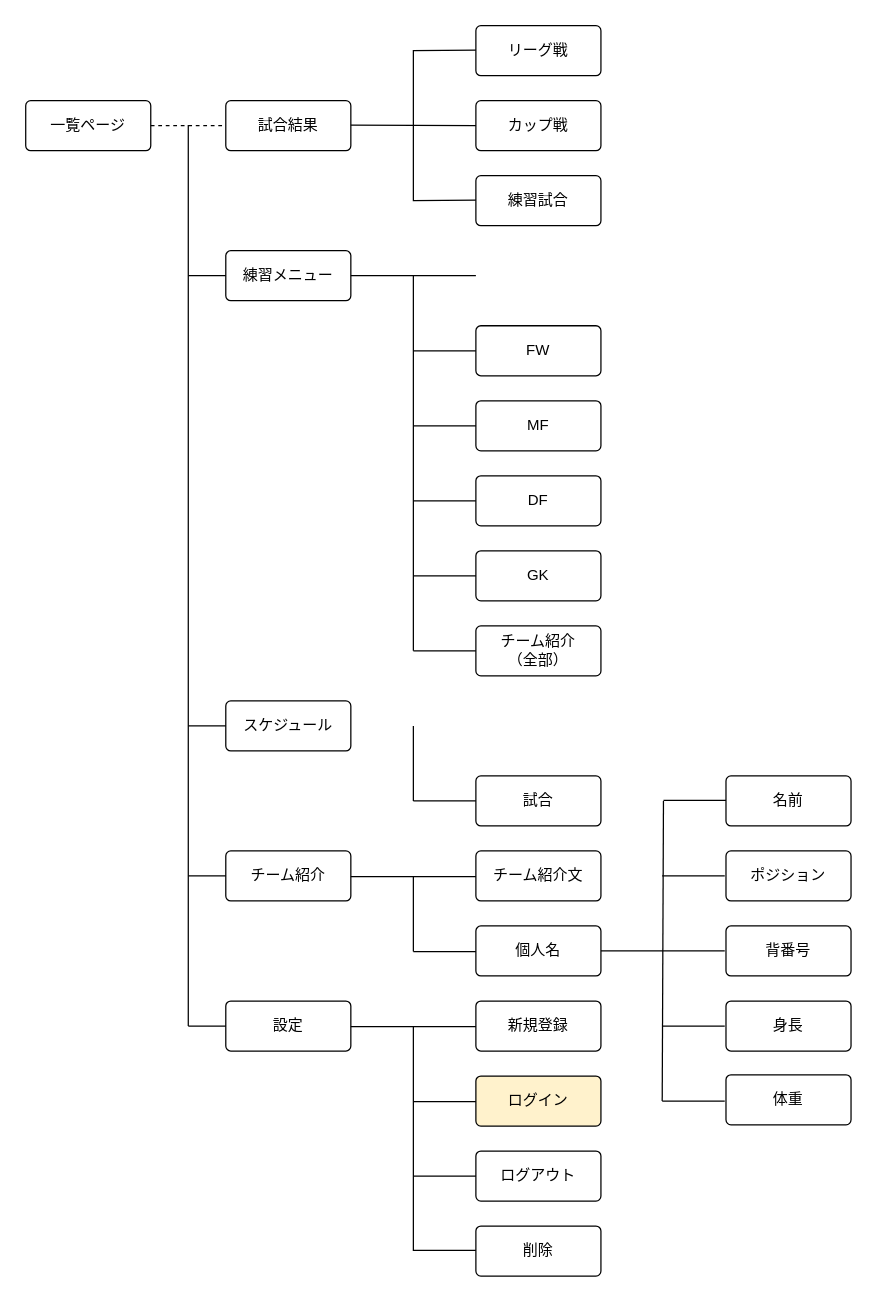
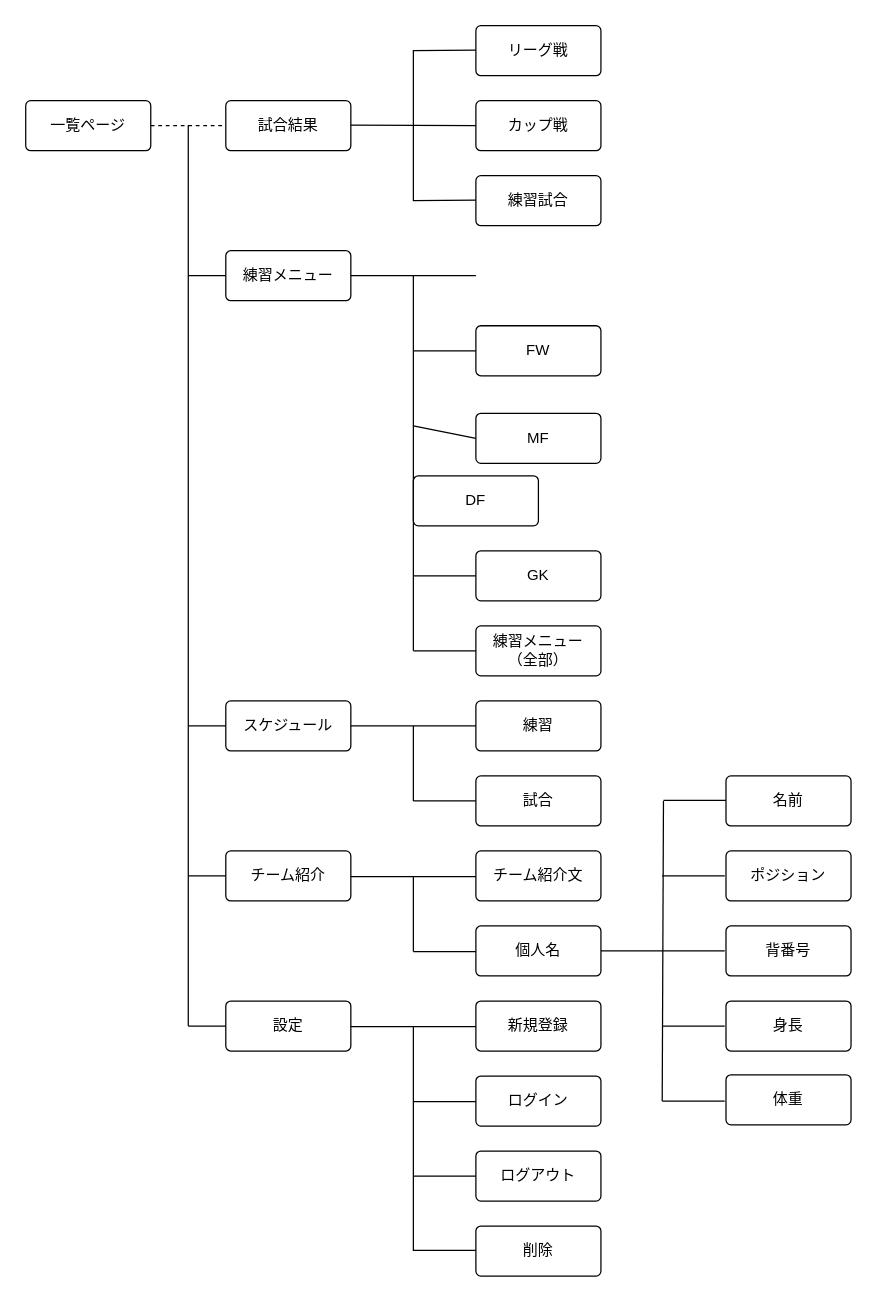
  <mxCell id="0" />
  <mxCell id="1" parent="0" />
  <mxCell id="2" value="一覧ページ" style="rounded=1;arcSize=10;whiteSpace=wrap;html=1;align=center;" vertex="1" parent="1"><mxGeometry x="20" y="80" width="100" height="40" as="geometry" /></mxCell>
  <mxCell id="3" value="試合結果" style="rounded=1;arcSize=10;whiteSpace=wrap;html=1;align=center;" vertex="1" parent="1"><mxGeometry x="180" y="80" width="100" height="40" as="geometry" /></mxCell>
  <mxCell id="4" value="練習メニュー" style="rounded=1;arcSize=10;whiteSpace=wrap;html=1;align=center;" vertex="1" parent="1"><mxGeometry x="180" y="200" width="100" height="40" as="geometry" /></mxCell>
  <mxCell id="5" value="設定" style="rounded=1;arcSize=10;whiteSpace=wrap;html=1;align=center;" vertex="1" parent="1"><mxGeometry x="180" y="800" width="100" height="40" as="geometry" /></mxCell>
  <mxCell id="6" value="チーム紹介" style="rounded=1;arcSize=10;whiteSpace=wrap;html=1;align=center;" vertex="1" parent="1"><mxGeometry x="180" y="680" width="100" height="40" as="geometry" /></mxCell>
  <mxCell id="7" value="スケジュール" style="rounded=1;arcSize=10;whiteSpace=wrap;html=1;align=center;" vertex="1" parent="1"><mxGeometry x="180" y="560" width="100" height="40" as="geometry" /></mxCell>
  <mxCell id="8" value="リーグ戦" style="rounded=1;arcSize=10;whiteSpace=wrap;html=1;align=center;" vertex="1" parent="1"><mxGeometry x="380" y="20" width="100" height="40" as="geometry" /></mxCell>
  <mxCell id="9" value="カップ戦" style="rounded=1;arcSize=10;whiteSpace=wrap;html=1;align=center;" vertex="1" parent="1"><mxGeometry x="380" y="80" width="100" height="40" as="geometry" /></mxCell>
  <mxCell id="10" value="練習試合" style="rounded=1;arcSize=10;whiteSpace=wrap;html=1;align=center;" vertex="1" parent="1"><mxGeometry x="380" y="140" width="100" height="40" as="geometry" /></mxCell>
  <mxCell id="11" value="FW" style="rounded=1;arcSize=10;whiteSpace=wrap;html=1;align=center;" vertex="1" parent="1"><mxGeometry x="380" y="260" width="100" height="40" as="geometry" /></mxCell>
- <mxCell id="12" value="チーム紹介&lt;br&gt;（全部）" style="rounded=1;arcSize=10;whiteSpace=wrap;html=1;align=center;" vertex="1" parent="1"><mxGeometry x="380" y="500" width="100" height="40" as="geometry" /></mxCell>
+ <mxCell id="12" value="練習メニュー&lt;br&gt;（全部）" style="rounded=1;arcSize=10;whiteSpace=wrap;html=1;align=center;" vertex="1" parent="1"><mxGeometry x="380" y="500" width="100" height="40" as="geometry" /></mxCell>
  <mxCell id="13" value="GK" style="rounded=1;arcSize=10;whiteSpace=wrap;html=1;align=center;" vertex="1" parent="1"><mxGeometry x="380" y="440" width="100" height="40" as="geometry" /></mxCell>
- <mxCell id="14" value="DF" style="rounded=1;arcSize=10;whiteSpace=wrap;html=1;align=center;" vertex="1" parent="1"><mxGeometry x="380" y="380" width="100" height="40" as="geometry" /></mxCell>
- <mxCell id="15" value="MF" style="rounded=1;arcSize=10;whiteSpace=wrap;html=1;align=center;" vertex="1" parent="1"><mxGeometry x="380" y="320" width="100" height="40" as="geometry" /></mxCell>
+ <mxCell id="14" value="DF" style="rounded=1;arcSize=10;whiteSpace=wrap;html=1;align=center;" vertex="1" parent="1"><mxGeometry x="330" y="380" width="100" height="40" as="geometry" /></mxCell>
+ <mxCell id="15" value="MF" style="rounded=1;arcSize=10;whiteSpace=wrap;html=1;align=center;" vertex="1" parent="1"><mxGeometry x="380" y="330" width="100" height="40" as="geometry" /></mxCell>
  <mxCell id="16" value="試合" style="rounded=1;arcSize=10;whiteSpace=wrap;html=1;align=center;" vertex="1" parent="1"><mxGeometry x="380" y="620" width="100" height="40" as="geometry" /></mxCell>
+ <mxCell id="17" value="練習" style="rounded=1;arcSize=10;whiteSpace=wrap;html=1;align=center;" vertex="1" parent="1"><mxGeometry x="380" y="560" width="100" height="40" as="geometry" /></mxCell>
  <mxCell id="18" value="個人名" style="rounded=1;arcSize=10;whiteSpace=wrap;html=1;align=center;" vertex="1" parent="1"><mxGeometry x="380" y="740" width="100" height="40" as="geometry" /></mxCell>
  <mxCell id="19" value="チーム紹介文" style="rounded=1;arcSize=10;whiteSpace=wrap;html=1;align=center;" vertex="1" parent="1"><mxGeometry x="380" y="680" width="100" height="40" as="geometry" /></mxCell>
  <mxCell id="20" value="削除" style="rounded=1;arcSize=10;whiteSpace=wrap;html=1;align=center;" vertex="1" parent="1"><mxGeometry x="380" y="980" width="100" height="40" as="geometry" /></mxCell>
  <mxCell id="21" value="ログアウト" style="rounded=1;arcSize=10;whiteSpace=wrap;html=1;align=center;" vertex="1" parent="1"><mxGeometry x="380" y="920" width="100" height="40" as="geometry" /></mxCell>
- <mxCell id="22" value="ログイン" style="rounded=1;arcSize=10;whiteSpace=wrap;html=1;align=center;fillColor=#fff2cc;" vertex="1" parent="1"><mxGeometry x="380" y="860" width="100" height="40" as="geometry" /></mxCell>
+ <mxCell id="22" value="ログイン" style="rounded=1;arcSize=10;whiteSpace=wrap;html=1;align=center;" vertex="1" parent="1"><mxGeometry x="380" y="860" width="100" height="40" as="geometry" /></mxCell>
  <mxCell id="23" value="新規登録" style="rounded=1;arcSize=10;whiteSpace=wrap;html=1;align=center;" vertex="1" parent="1"><mxGeometry x="380" y="800" width="100" height="40" as="geometry" /></mxCell>
  <mxCell id="24" value="身長" style="rounded=1;arcSize=10;whiteSpace=wrap;html=1;align=center;" vertex="1" parent="1"><mxGeometry x="580" y="800" width="100" height="40" as="geometry" /></mxCell>
  <mxCell id="25" value="背番号" style="rounded=1;arcSize=10;whiteSpace=wrap;html=1;align=center;" vertex="1" parent="1"><mxGeometry x="580" y="740" width="100" height="40" as="geometry" /></mxCell>
  <mxCell id="26" value="ポジション" style="rounded=1;arcSize=10;whiteSpace=wrap;html=1;align=center;" vertex="1" parent="1"><mxGeometry x="580" y="680" width="100" height="40" as="geometry" /></mxCell>
  <mxCell id="27" value="名前" style="rounded=1;arcSize=10;whiteSpace=wrap;html=1;align=center;" vertex="1" parent="1"><mxGeometry x="580" y="620" width="100" height="40" as="geometry" /></mxCell>
  <mxCell id="28" value="体重" style="rounded=1;arcSize=10;whiteSpace=wrap;html=1;align=center;" vertex="1" parent="1"><mxGeometry x="580" y="859" width="100" height="40" as="geometry" /></mxCell>
  <mxCell id="29" value="" style="endArrow=none;html=1;rounded=0;exitX=1;exitY=0.5;exitDx=0;exitDy=0;entryX=0;entryY=0.5;entryDx=0;entryDy=0;dashed=1;" edge="1" parent="1" source="2" target="3"><mxGeometry relative="1" as="geometry"><mxPoint x="180" y="130" as="sourcePoint" /><mxPoint x="340" y="130" as="targetPoint" /></mxGeometry></mxCell>
  <mxCell id="30" value="" style="endArrow=none;html=1;rounded=0;" edge="1" parent="1"><mxGeometry relative="1" as="geometry"><mxPoint x="150" y="820" as="sourcePoint" /><mxPoint x="150" y="99.5" as="targetPoint" /></mxGeometry></mxCell>
  <mxCell id="31" value="" style="endArrow=none;html=1;rounded=0;" edge="1" parent="1"><mxGeometry relative="1" as="geometry"><mxPoint x="330" y="100" as="sourcePoint" /><mxPoint x="380" y="159.5" as="targetPoint" /><Array as="points"><mxPoint x="330" y="160" /></Array></mxGeometry></mxCell>
  <mxCell id="32" value="" style="endArrow=none;html=1;rounded=0;" edge="1" parent="1"><mxGeometry relative="1" as="geometry"><mxPoint x="330" y="100" as="sourcePoint" /><mxPoint x="380" y="39.5" as="targetPoint" /><Array as="points"><mxPoint x="330" y="40" /></Array></mxGeometry></mxCell>
  <mxCell id="33" value="" style="endArrow=none;html=1;rounded=0;" edge="1" parent="1"><mxGeometry relative="1" as="geometry"><mxPoint x="280" y="99.5" as="sourcePoint" /><mxPoint x="380" y="100" as="targetPoint" /></mxGeometry></mxCell>
  <mxCell id="34" value="" style="endArrow=none;html=1;rounded=0;entryX=0;entryY=0.5;entryDx=0;entryDy=0;" edge="1" parent="1" target="5"><mxGeometry relative="1" as="geometry"><mxPoint x="150" y="820" as="sourcePoint" /><mxPoint x="340" y="740" as="targetPoint" /></mxGeometry></mxCell>
  <mxCell id="35" value="" style="endArrow=none;html=1;rounded=0;entryX=0;entryY=0.5;entryDx=0;entryDy=0;" edge="1" parent="1" target="6"><mxGeometry relative="1" as="geometry"><mxPoint x="150" y="700" as="sourcePoint" /><mxPoint x="190" y="830" as="targetPoint" /></mxGeometry></mxCell>
  <mxCell id="36" value="" style="endArrow=none;html=1;rounded=0;" edge="1" parent="1" target="4"><mxGeometry relative="1" as="geometry"><mxPoint x="150" y="220" as="sourcePoint" /><mxPoint x="210" y="480" as="targetPoint" /></mxGeometry></mxCell>
  <mxCell id="37" value="" style="endArrow=none;html=1;rounded=0;entryX=0;entryY=0.5;entryDx=0;entryDy=0;" edge="1" parent="1" target="7"><mxGeometry relative="1" as="geometry"><mxPoint x="150" y="580" as="sourcePoint" /><mxPoint x="210" y="850" as="targetPoint" /></mxGeometry></mxCell>
  <mxCell id="38" value="" style="line;strokeWidth=1;rotatable=0;dashed=0;labelPosition=right;align=left;verticalAlign=middle;spacingTop=0;spacingLeft=6;points=[];portConstraint=eastwest;" vertex="1" parent="1"><mxGeometry x="280" y="215" width="100" height="10" as="geometry" /></mxCell>
  <mxCell id="39" value="" style="endArrow=none;html=1;rounded=0;exitX=0.5;exitY=0.5;exitDx=0;exitDy=0;exitPerimeter=0;" edge="1" parent="1" source="38"><mxGeometry relative="1" as="geometry"><mxPoint x="350" y="130" as="sourcePoint" /><mxPoint x="330" y="520" as="targetPoint" /></mxGeometry></mxCell>
  <mxCell id="40" value="" style="endArrow=none;html=1;rounded=0;" edge="1" parent="1"><mxGeometry relative="1" as="geometry"><mxPoint x="330" y="280" as="sourcePoint" /><mxPoint x="380" y="280" as="targetPoint" /></mxGeometry></mxCell>
  <mxCell id="41" value="" style="endArrow=none;html=1;rounded=0;entryX=0;entryY=0.5;entryDx=0;entryDy=0;" edge="1" parent="1" target="15"><mxGeometry relative="1" as="geometry"><mxPoint x="330" y="340" as="sourcePoint" /><mxPoint x="390" y="290" as="targetPoint" /></mxGeometry></mxCell>
  <mxCell id="42" value="" style="endArrow=none;html=1;rounded=0;entryX=0;entryY=0.5;entryDx=0;entryDy=0;" edge="1" parent="1" target="14"><mxGeometry relative="1" as="geometry"><mxPoint x="330" y="400" as="sourcePoint" /><mxPoint x="390" y="350" as="targetPoint" /></mxGeometry></mxCell>
  <mxCell id="43" value="" style="endArrow=none;html=1;rounded=0;entryX=0;entryY=0.5;entryDx=0;entryDy=0;" edge="1" parent="1" target="13"><mxGeometry relative="1" as="geometry"><mxPoint x="330" y="460" as="sourcePoint" /><mxPoint x="390" y="410" as="targetPoint" /></mxGeometry></mxCell>
  <mxCell id="44" value="" style="endArrow=none;html=1;rounded=0;entryX=0;entryY=0.5;entryDx=0;entryDy=0;" edge="1" parent="1" target="12"><mxGeometry relative="1" as="geometry"><mxPoint x="330" y="520" as="sourcePoint" /><mxPoint x="390" y="470" as="targetPoint" /></mxGeometry></mxCell>
+ <mxCell id="45" value="" style="endArrow=none;html=1;rounded=0;entryX=0;entryY=0.5;entryDx=0;entryDy=0;exitX=1;exitY=0.5;exitDx=0;exitDy=0;" edge="1" parent="1" source="7" target="17"><mxGeometry relative="1" as="geometry"><mxPoint x="340" y="530" as="sourcePoint" /><mxPoint x="390" y="530" as="targetPoint" /></mxGeometry></mxCell>
  <mxCell id="46" value="" style="endArrow=none;html=1;rounded=0;" edge="1" parent="1"><mxGeometry relative="1" as="geometry"><mxPoint x="330" y="580" as="sourcePoint" /><mxPoint x="330" y="640" as="targetPoint" /></mxGeometry></mxCell>
  <mxCell id="47" value="" style="endArrow=none;html=1;rounded=0;entryX=0;entryY=0.5;entryDx=0;entryDy=0;" edge="1" parent="1" target="16"><mxGeometry relative="1" as="geometry"><mxPoint x="330" y="640" as="sourcePoint" /><mxPoint x="390" y="530" as="targetPoint" /></mxGeometry></mxCell>
  <mxCell id="48" value="" style="endArrow=none;html=1;rounded=0;entryX=0;entryY=0.5;entryDx=0;entryDy=0;exitX=1;exitY=0.5;exitDx=0;exitDy=0;" edge="1" parent="1"><mxGeometry relative="1" as="geometry"><mxPoint x="280" y="700.5" as="sourcePoint" /><mxPoint x="380" y="700.5" as="targetPoint" /></mxGeometry></mxCell>
  <mxCell id="49" value="" style="endArrow=none;html=1;rounded=0;" edge="1" parent="1"><mxGeometry relative="1" as="geometry"><mxPoint x="330" y="700.5" as="sourcePoint" /><mxPoint x="330" y="760.5" as="targetPoint" /></mxGeometry></mxCell>
  <mxCell id="50" value="" style="endArrow=none;html=1;rounded=0;entryX=0;entryY=0.5;entryDx=0;entryDy=0;" edge="1" parent="1"><mxGeometry relative="1" as="geometry"><mxPoint x="330" y="760.5" as="sourcePoint" /><mxPoint x="380" y="760.5" as="targetPoint" /></mxGeometry></mxCell>
  <mxCell id="51" value="" style="endArrow=none;html=1;rounded=0;entryX=0;entryY=0.5;entryDx=0;entryDy=0;exitX=1;exitY=0.5;exitDx=0;exitDy=0;" edge="1" parent="1"><mxGeometry relative="1" as="geometry"><mxPoint x="280" y="820.5" as="sourcePoint" /><mxPoint x="380" y="820.5" as="targetPoint" /></mxGeometry></mxCell>
  <mxCell id="52" value="" style="endArrow=none;html=1;rounded=0;" edge="1" parent="1"><mxGeometry relative="1" as="geometry"><mxPoint x="330" y="820.5" as="sourcePoint" /><mxPoint x="330" y="1000" as="targetPoint" /></mxGeometry></mxCell>
  <mxCell id="53" value="" style="endArrow=none;html=1;rounded=0;entryX=0;entryY=0.5;entryDx=0;entryDy=0;" edge="1" parent="1"><mxGeometry relative="1" as="geometry"><mxPoint x="330" y="880.5" as="sourcePoint" /><mxPoint x="380" y="880.5" as="targetPoint" /></mxGeometry></mxCell>
  <mxCell id="54" value="" style="endArrow=none;html=1;rounded=0;entryX=0;entryY=0.5;entryDx=0;entryDy=0;" edge="1" parent="1"><mxGeometry relative="1" as="geometry"><mxPoint x="330" y="940" as="sourcePoint" /><mxPoint x="380" y="940" as="targetPoint" /></mxGeometry></mxCell>
  <mxCell id="55" value="" style="endArrow=none;html=1;rounded=0;entryX=0;entryY=0.5;entryDx=0;entryDy=0;" edge="1" parent="1"><mxGeometry relative="1" as="geometry"><mxPoint x="330" y="999.5" as="sourcePoint" /><mxPoint x="380" y="999.5" as="targetPoint" /></mxGeometry></mxCell>
  <mxCell id="56" value="" style="endArrow=none;html=1;rounded=0;exitX=0.5;exitY=0.5;exitDx=0;exitDy=0;exitPerimeter=0;" edge="1" parent="1"><mxGeometry relative="1" as="geometry"><mxPoint x="530" y="640" as="sourcePoint" /><mxPoint x="529" y="880" as="targetPoint" /></mxGeometry></mxCell>
  <mxCell id="57" value="" style="endArrow=none;html=1;rounded=0;" edge="1" parent="1"><mxGeometry relative="1" as="geometry"><mxPoint x="529" y="700" as="sourcePoint" /><mxPoint x="579" y="700" as="targetPoint" /></mxGeometry></mxCell>
  <mxCell id="58" value="" style="endArrow=none;html=1;rounded=0;entryX=0;entryY=0.5;entryDx=0;entryDy=0;exitX=1;exitY=0.5;exitDx=0;exitDy=0;" edge="1" parent="1" source="18"><mxGeometry relative="1" as="geometry"><mxPoint x="529" y="760" as="sourcePoint" /><mxPoint x="579" y="760" as="targetPoint" /></mxGeometry></mxCell>
  <mxCell id="59" value="" style="endArrow=none;html=1;rounded=0;entryX=0;entryY=0.5;entryDx=0;entryDy=0;" edge="1" parent="1"><mxGeometry relative="1" as="geometry"><mxPoint x="529" y="820" as="sourcePoint" /><mxPoint x="579" y="820" as="targetPoint" /></mxGeometry></mxCell>
  <mxCell id="60" value="" style="endArrow=none;html=1;rounded=0;entryX=0;entryY=0.5;entryDx=0;entryDy=0;" edge="1" parent="1"><mxGeometry relative="1" as="geometry"><mxPoint x="529" y="880" as="sourcePoint" /><mxPoint x="579" y="880" as="targetPoint" /></mxGeometry></mxCell>
  <mxCell id="61" value="" style="endArrow=none;html=1;rounded=0;" edge="1" parent="1"><mxGeometry relative="1" as="geometry"><mxPoint x="530" y="639.5" as="sourcePoint" /><mxPoint x="580" y="639.5" as="targetPoint" /></mxGeometry></mxCell>
